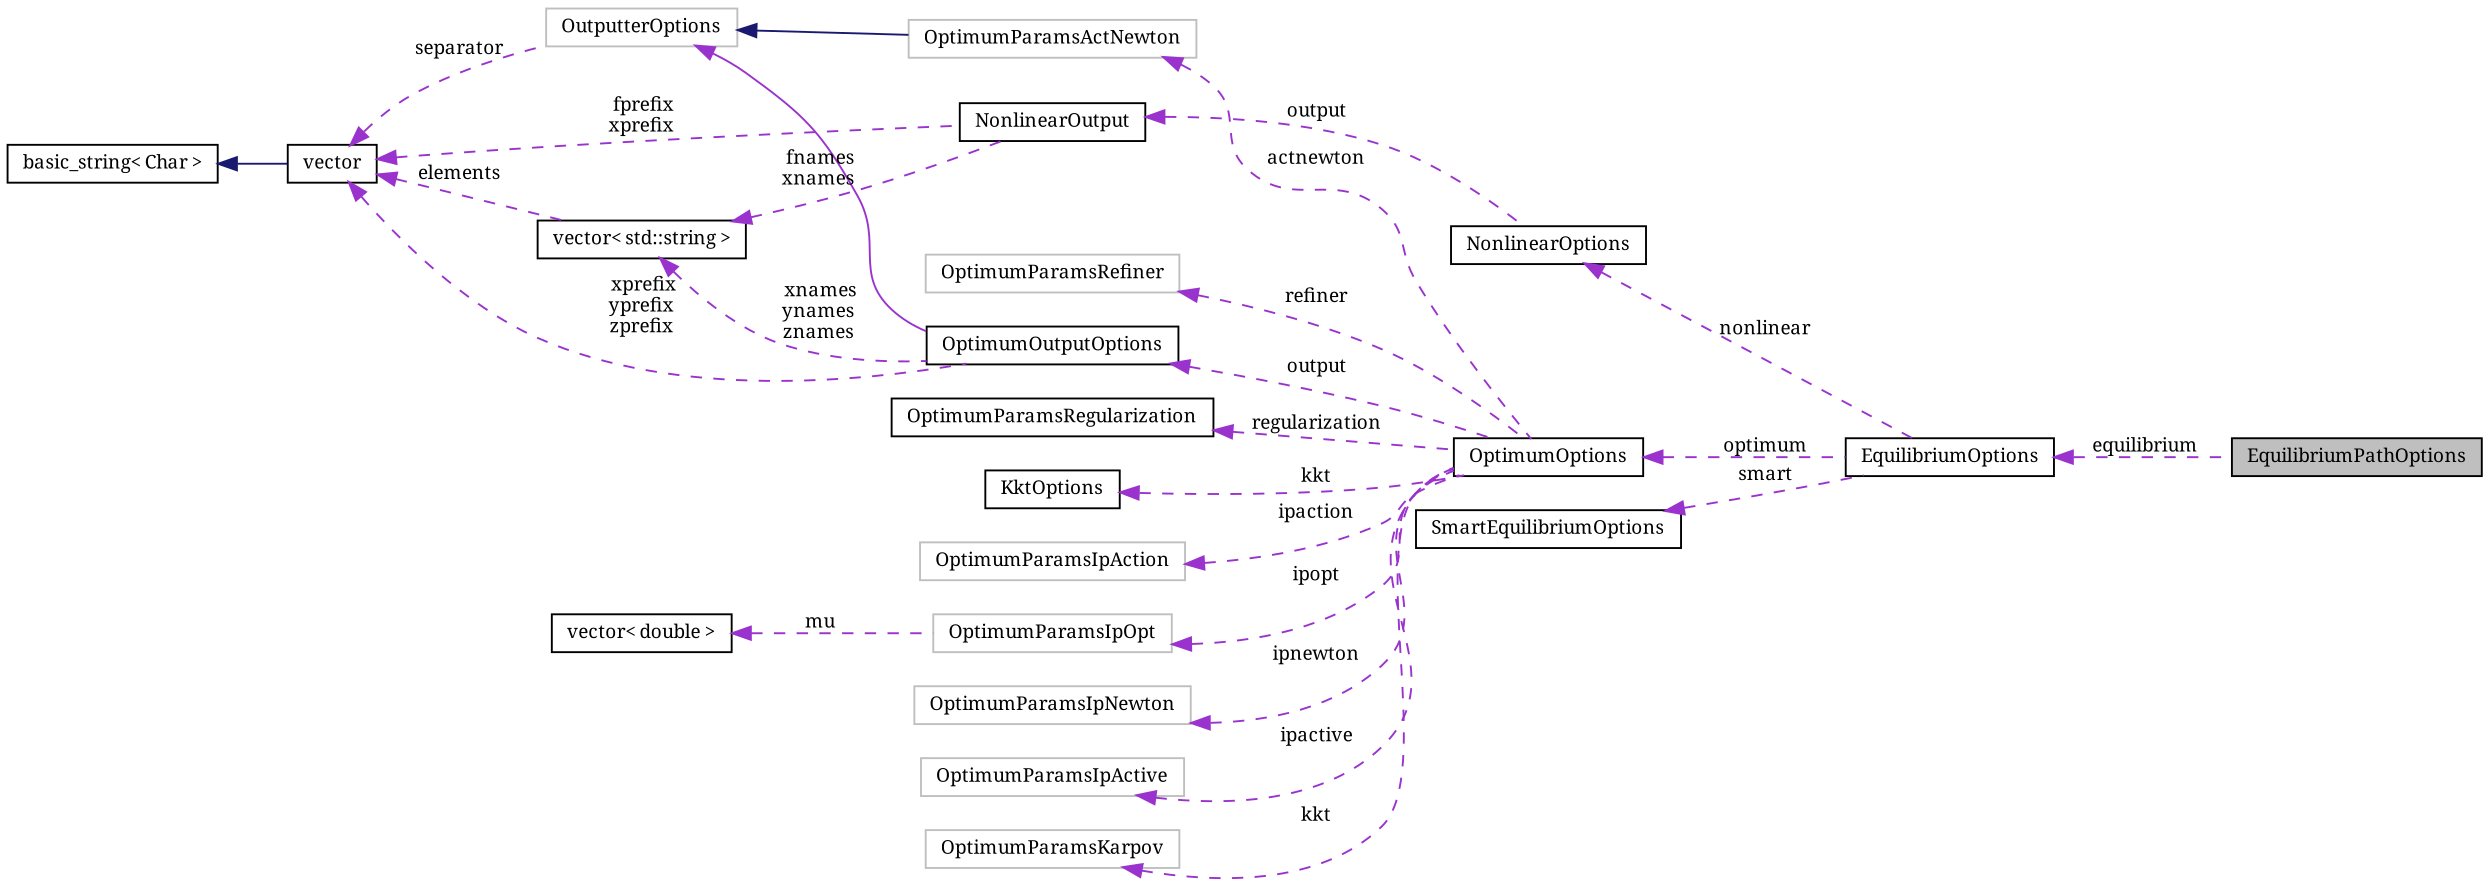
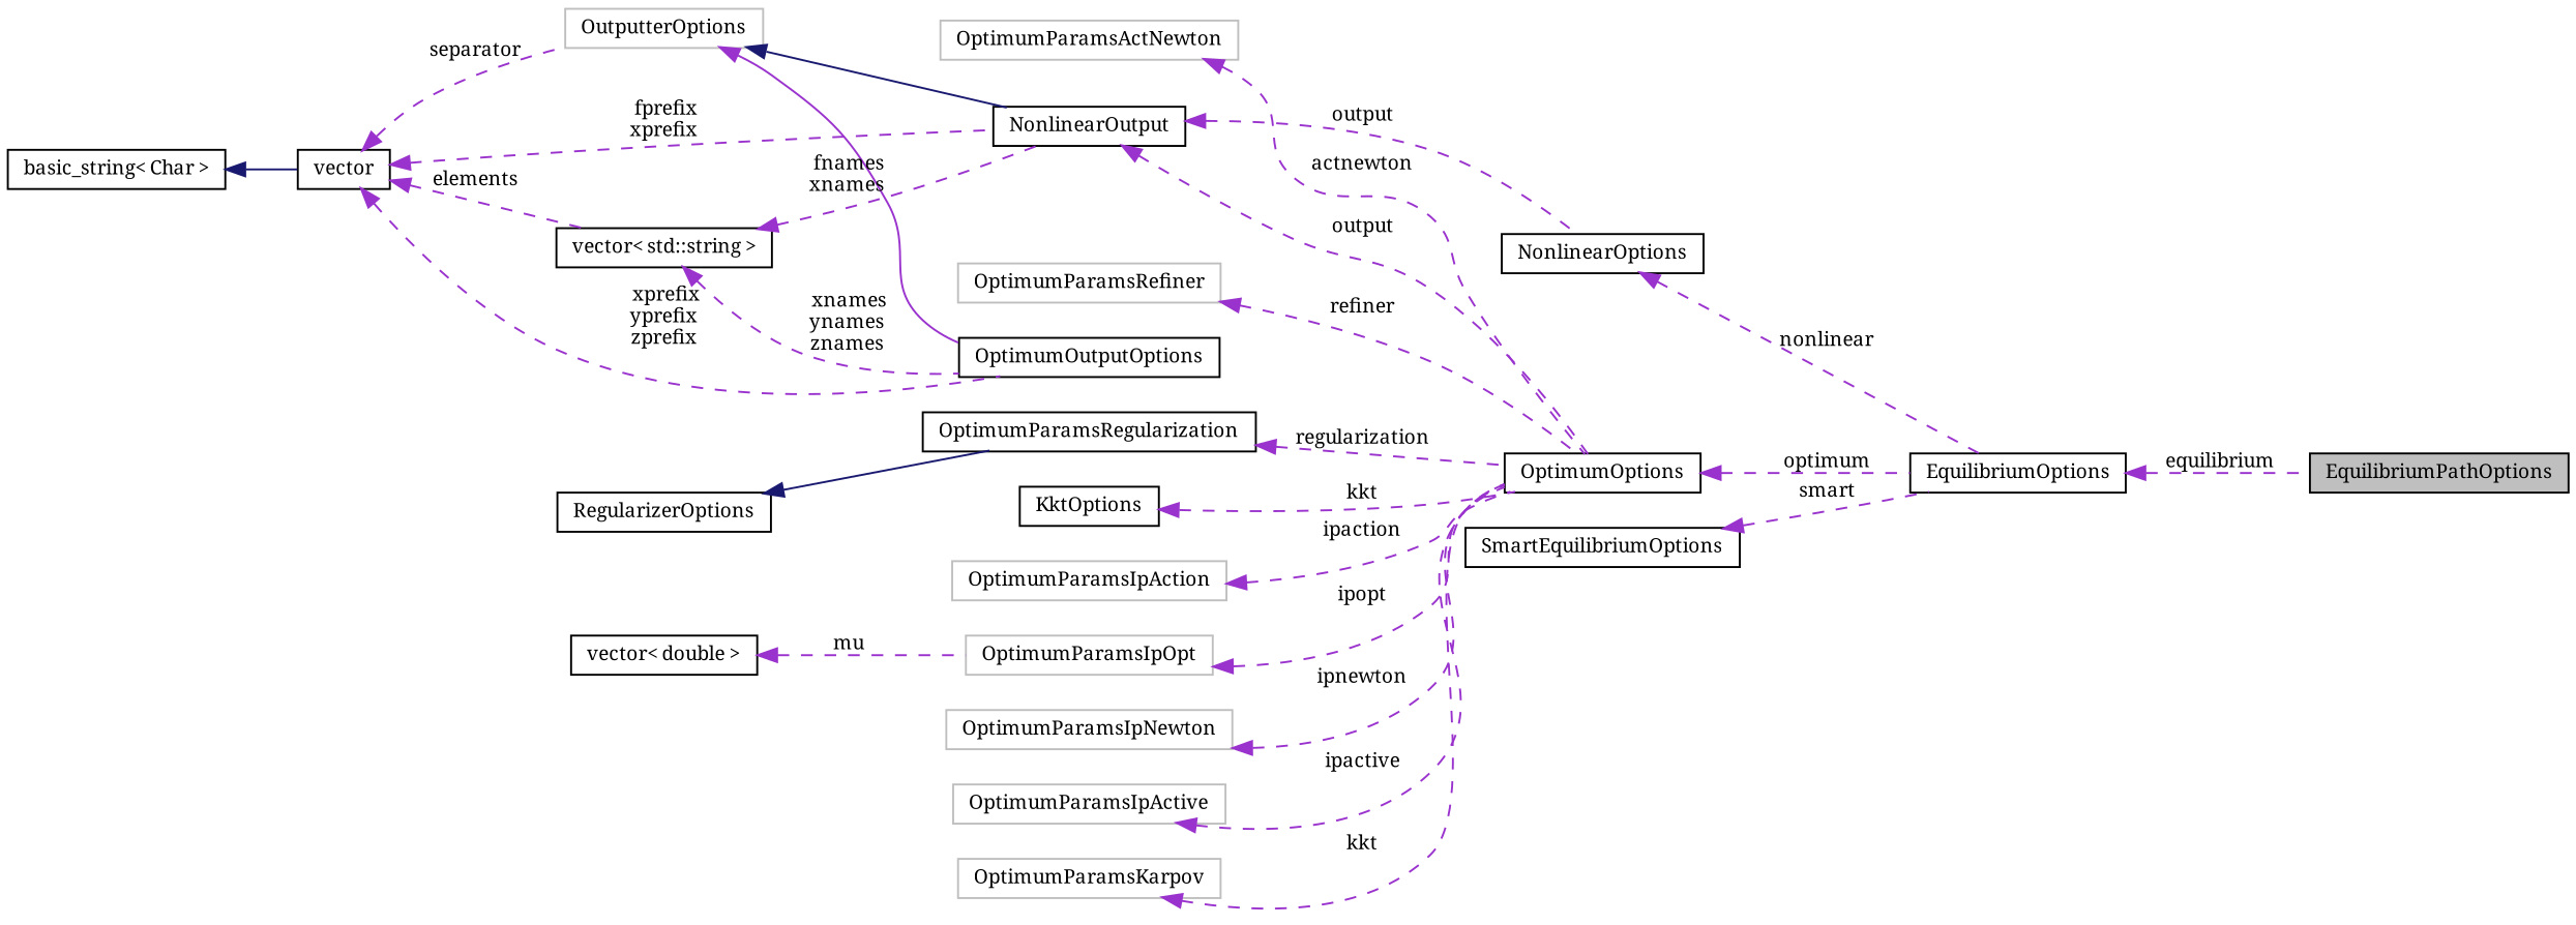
  digraph {
    fontname="Noto Serif"
    rankdir=LR
    node [color=black fillcolor=white fontname="Noto Serif" fontsize=10 shape=record style=filled]
    edge [color=darkorchid3 dir=back fontname="Noto Serif" fontsize=10 labelfontname=Helvetica labelfontsize=10 style=dashed]
    n1 [fillcolor=grey75 fontcolor=black height=0.2 label=EquilibriumPathOptions width=0.4]
    n2 [height=0.2 label=EquilibriumOptions width=0.4]
    n3 [height=0.2 label=OptimumOptions width=0.4]
    n4 [height=0.2 label=OptimumOutputOptions width=0.4]
    n5 [color=grey75 height=0.2 label=OutputterOptions width=0.4]
    n6 [height=0.2 label=NonlinearOutput width=0.4]
    n7 [height=0.2 label=NonlinearOptions width=0.4]
    n8 [height=0.2 label=vector width=0.4]
    n9 [height=0.2 label="vector\< std::string \>" width=0.4]
    n10 [height=0.2 label="basic_string\< Char \>" width=0.4]
    n11 [color=grey75 height=0.2 label=OptimumParamsActNewton width=0.4]
    n12 [color=grey75 height=0.2 label=OptimumParamsIpAction width=0.4]
    n13 [color=grey75 height=0.2 label=OptimumParamsIpOpt width=0.4]
    n14 [height=0.2 label="vector\< double \>" width=0.4]
    n15 [color=grey75 height=0.2 label=OptimumParamsIpNewton width=0.4]
    n16 [color=grey75 height=0.2 label=OptimumParamsIpActive width=0.4]
    n17 [color=grey75 height=0.2 label=OptimumParamsKarpov width=0.4]
    n18 [color=grey75 height=0.2 label=OptimumParamsRefiner width=0.4]
    n19 [height=0.2 label=OptimumParamsRegularization width=0.4]
+   n20 [height=0.2 label=RegularizerOptions width=0.4]
    n21 [height=0.2 label=KktOptions width=0.4]
    n22 [height=0.2 label=SmartEquilibriumOptions width=0.4]
    n2 -> n1 [label=" equilibrium"]
    n3 -> n2 [label=" optimum"]
-   n4 -> n3 [label=" output"]
+   n6 -> n3 [label=" output"]
    n5 -> n4 [style=solid]
-   n5 -> n11 [color=midnightblue style=solid]
+   n5 -> n6 [color=midnightblue style=solid]
    n6 -> n7 [label=" output"]
    n7 -> n2 [label=" nonlinear"]
    n8 -> n4 [label=" xprefix\nyprefix\nzprefix"]
    n8 -> n5 [label=" separator"]
    n8 -> n6 [label=" fprefix\nxprefix"]
    n8 -> n9 [label=" elements"]
    n9 -> n4 [label=" xnames\nynames\nznames"]
    n9 -> n6 [label=" fnames\nxnames"]
    n10 -> n8 [color=midnightblue style=solid]
    n11 -> n3 [label=" actnewton"]
    n12 -> n3 [label=" ipaction"]
    n13 -> n3 [label=" ipopt"]
    n14 -> n13 [label=" mu"]
    n15 -> n3 [label=" ipnewton"]
    n16 -> n3 [label=" ipactive"]
    n17 -> n3 [label=" kkt"]
    n18 -> n3 [label=" refiner"]
    n19 -> n3 [label=" regularization"]
+   n20 -> n19 [color=midnightblue style=solid]
    n21 -> n3 [label=" kkt"]
    n22 -> n2 [label=" smart"]
  }
